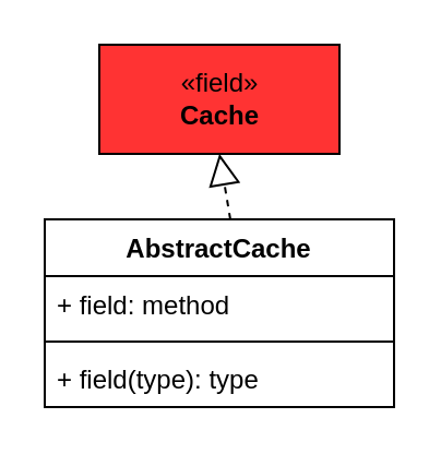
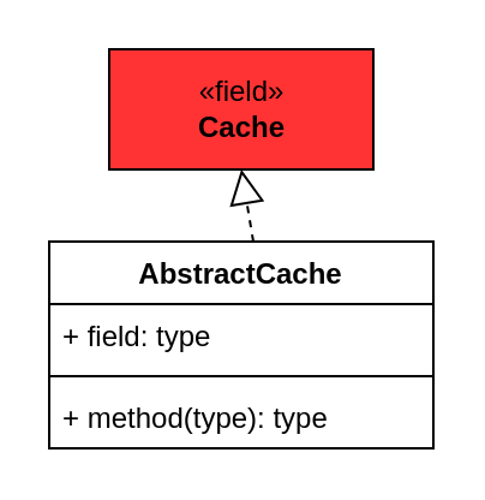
  <mxCell id="0" />
  <mxCell id="1" parent="0" />
  <mxCell id="2" value="«field»&lt;br&gt;&lt;b&gt;Cache&lt;/b&gt;" style="html=1;fillColor=#FF3333;" vertex="1" parent="1"><mxGeometry x="45" y="20" width="110" height="50" as="geometry" /></mxCell>
  <mxCell id="3" value="AbstractCache" style="swimlane;fontStyle=1;align=center;verticalAlign=top;childLayout=stackLayout;horizontal=1;startSize=26;horizontalStack=0;resizeParent=1;resizeParentMax=0;resizeLast=0;collapsible=1;marginBottom=0;" vertex="1" parent="1"><mxGeometry x="20" y="100" width="160" height="86" as="geometry" /></mxCell>
  <mxCell id="4" value="" style="endArrow=block;dashed=1;endFill=0;endSize=12;html=1;entryX=0.5;entryY=1;entryDx=0;entryDy=0;" edge="1" parent="3" target="2"><mxGeometry width="160" relative="1" as="geometry"><mxPoint x="85" as="sourcePoint" /><mxPoint x="245" as="targetPoint" /></mxGeometry></mxCell>
- <mxCell id="5" value="+ field: method" style="text;strokeColor=none;fillColor=none;align=left;verticalAlign=top;spacingLeft=4;spacingRight=4;overflow=hidden;rotatable=0;points=[[0,0.5],[1,0.5]];portConstraint=eastwest;" vertex="1" parent="3"><mxGeometry y="26" width="160" height="26" as="geometry" /></mxCell>
+ <mxCell id="5" value="+ field: type" style="text;strokeColor=none;fillColor=none;align=left;verticalAlign=top;spacingLeft=4;spacingRight=4;overflow=hidden;rotatable=0;points=[[0,0.5],[1,0.5]];portConstraint=eastwest;" vertex="1" parent="3"><mxGeometry y="26" width="160" height="26" as="geometry" /></mxCell>
  <mxCell id="6" value="" style="line;strokeWidth=1;fillColor=none;align=left;verticalAlign=middle;spacingTop=-1;spacingLeft=3;spacingRight=3;rotatable=0;labelPosition=right;points=[];portConstraint=eastwest;" vertex="1" parent="3"><mxGeometry y="52" width="160" height="8" as="geometry" /></mxCell>
- <mxCell id="7" value="+ field(type): type" style="text;strokeColor=none;fillColor=none;align=left;verticalAlign=top;spacingLeft=4;spacingRight=4;overflow=hidden;rotatable=0;points=[[0,0.5],[1,0.5]];portConstraint=eastwest;" vertex="1" parent="3"><mxGeometry y="60" width="160" height="26" as="geometry" /></mxCell>
+ <mxCell id="7" value="+ method(type): type" style="text;strokeColor=none;fillColor=none;align=left;verticalAlign=top;spacingLeft=4;spacingRight=4;overflow=hidden;rotatable=0;points=[[0,0.5],[1,0.5]];portConstraint=eastwest;" vertex="1" parent="3"><mxGeometry y="60" width="160" height="26" as="geometry" /></mxCell>
